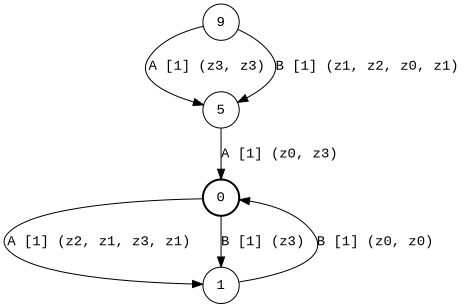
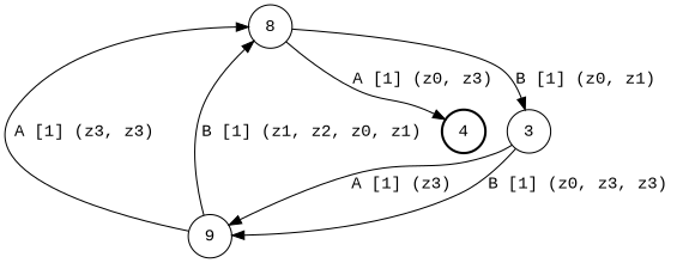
  digraph {
    fontname="Liberation Mono"
    node [fontname="Liberation Mono" shape=circle]
    edge [fontname="Liberation Mono"]
-   0 [style=bold]
-   1
+   0 [style=bold label=4]
    n3 [label=9]
-   5
-   0 -> 1 [label="A [1] (z2, z1, z3, z1) "]
-   0 -> 1 [label="B [1] (z3) "]
-   1 -> 0 [label="B [1] (z0, z0) "]
+   3
+   5 [label=8]
    n3 -> 5 [label="A [1] (z3, z3) "]
    n3 -> 5 [label="B [1] (z1, z2, z0, z1) "]
+   3 -> n3 [label="A [1] (z3) "]
+   3 -> n3 [label="B [1] (z0, z3, z3) "]
    5 -> 0 [label="A [1] (z0, z3) "]
+   5 -> 3 [label="B [1] (z0, z1) "]
  }
